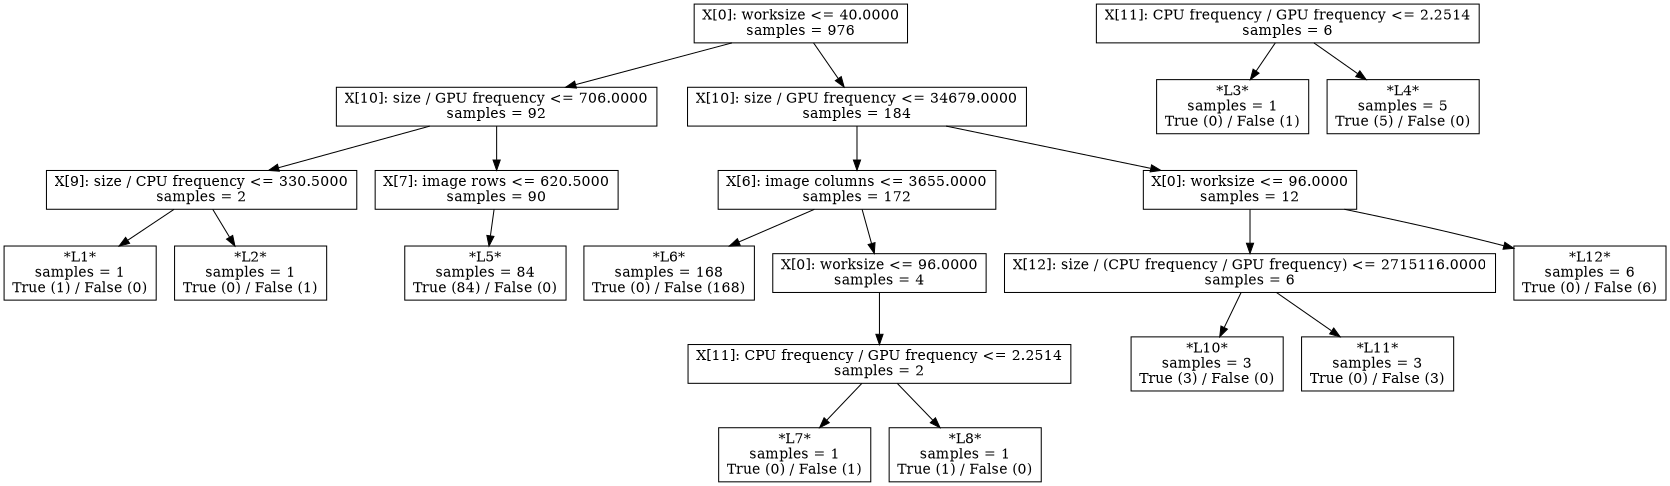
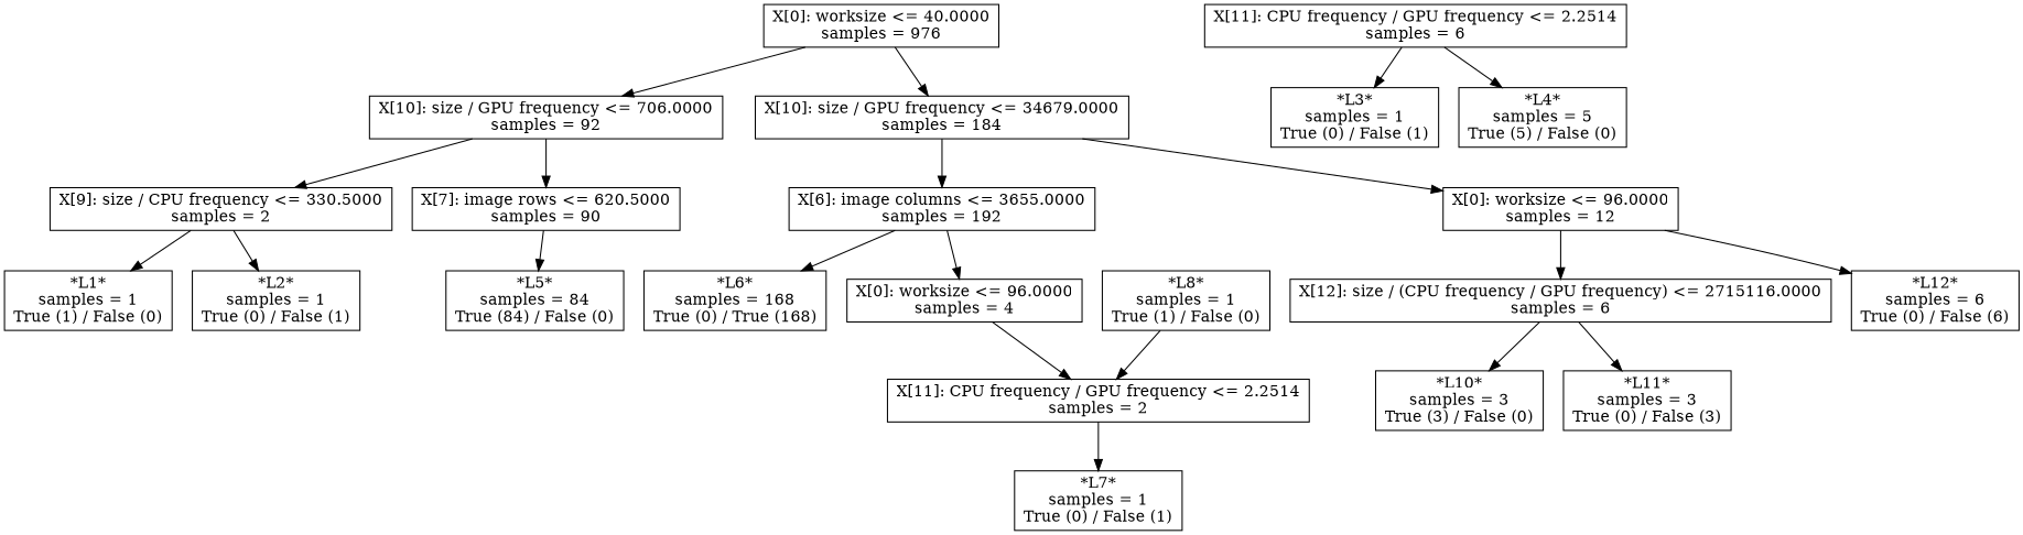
  digraph {
    node [shape=box]
    n1 [label="X[0]: worksize <= 40.0000\nsamples = 976"]
    n2 [label="X[10]: size / GPU frequency <= 706.0000\nsamples = 92"]
    n3 [label="X[10]: size / GPU frequency <= 34679.0000\nsamples = 184"]
    n4 [label="X[9]: size / CPU frequency <= 330.5000\nsamples = 2"]
    n5 [label="X[7]: image rows <= 620.5000\nsamples = 90"]
-   n6 [label="X[6]: image columns <= 3655.0000\nsamples = 172"]
+   n6 [label="X[6]: image columns <= 3655.0000\nsamples = 192"]
    n7 [label="X[0]: worksize <= 96.0000\nsamples = 12"]
    n8 [label="*L1*\nsamples = 1\nTrue (1) / False (0)"]
    n9 [label="*L2*\nsamples = 1\nTrue (0) / False (1)"]
    n10 [label="*L5*\nsamples = 84\nTrue (84) / False (0)"]
    n11 [label="X[11]: CPU frequency / GPU frequency <= 2.2514\nsamples = 6"]
    n12 [label="*L3*\nsamples = 1\nTrue (0) / False (1)"]
    n13 [label="*L4*\nsamples = 5\nTrue (5) / False (0)"]
-   n14 [label="*L6*\nsamples = 168\nTrue (0) / False (168)"]
+   n14 [label="*L6*\nsamples = 168\nTrue (0) / True (168)"]
    n15 [label="X[0]: worksize <= 96.0000\nsamples = 4"]
    n16 [label="X[12]: size / (CPU frequency / GPU frequency) <= 2715116.0000\nsamples = 6"]
    n17 [label="*L12*\nsamples = 6\nTrue (0) / False (6)"]
    n18 [label="X[11]: CPU frequency / GPU frequency <= 2.2514\nsamples = 2"]
    n19 [label="*L7*\nsamples = 1\nTrue (0) / False (1)"]
    n20 [label="*L8*\nsamples = 1\nTrue (1) / False (0)"]
    n21 [label="*L10*\nsamples = 3\nTrue (3) / False (0)"]
    n22 [label="*L11*\nsamples = 3\nTrue (0) / False (3)"]
    n1 -> n2
    n1 -> n3
    n2 -> n4
    n2 -> n5
    n3 -> n6
    n3 -> n7
    n4 -> n8
    n4 -> n9
    n5 -> n10
    n6 -> n14
    n6 -> n15
    n7 -> n16
    n7 -> n17
    n11 -> n12
    n11 -> n13
    n15 -> n18
    n16 -> n21
    n16 -> n22
    n18 -> n19
-   n18 -> n20
+   n20 -> n18
  }
